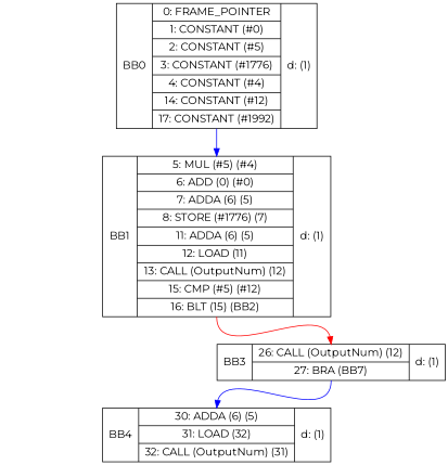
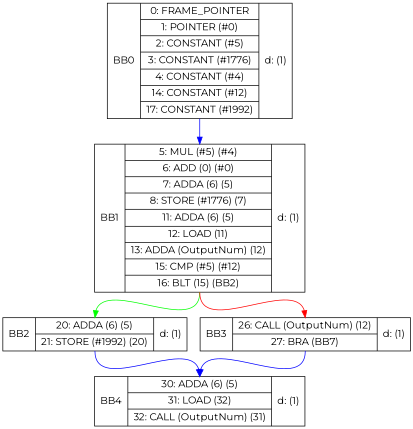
  digraph {
    fontname=Montserrat
    node [fontname=Montserrat shape=record]
    edge [color=blue fontname=Montserrat headport=n tailport=s]
-   n1 [label="<b>BB0 | {0: FRAME_POINTER|1: CONSTANT (#0)|2: CONSTANT (#5)|3: CONSTANT (#1776)|4: CONSTANT (#4)|14: CONSTANT (#12)|17: CONSTANT (#1992)} | d: (1)\n"]
-   n2 [label="<b>BB1 | {5: MUL (#5)  (#4)|6: ADD (0)  (#0)|7: ADDA (6)  (5)|8: STORE (#1776)  (7)|11: ADDA (6)  (5)|12: LOAD (11)|13: CALL (OutputNum) (12)|15: CMP (#5)  (#12)|16: BLT (15) (BB2)} | d: (1)\n"]
+   n1 [label="<b>BB0 | {0: FRAME_POINTER|1: POINTER (#0)|2: CONSTANT (#5)|3: CONSTANT (#1776)|4: CONSTANT (#4)|14: CONSTANT (#12)|17: CONSTANT (#1992)} | d: (1)\n"]
+   n2 [label="<b>BB1 | {5: MUL (#5)  (#4)|6: ADD (0)  (#0)|7: ADDA (6)  (5)|8: STORE (#1776)  (7)|11: ADDA (6)  (5)|12: LOAD (11)|13: ADDA (OutputNum) (12)|15: CMP (#5)  (#12)|16: BLT (15) (BB2)} | d: (1)\n"]
+   n3 [label="<b>BB2 | {20: ADDA (6)  (5)|21: STORE (#1992)  (20)} | d: (1)\n"]
    n4 [label="<b>BB3 | {26: CALL (OutputNum) (12)|27: BRA (BB7)} | d: (1)\n"]
    n5 [label="<b>BB4 | {30: ADDA (6)  (5)|31: LOAD (32)|32: CALL (OutputNum) (31)} | d: (1)\n"]
    n1 -> n2
+   n2 -> n3 [color=green]
    n2 -> n4 [color=red]
+   n3 -> n5
    n4 -> n5
  }
